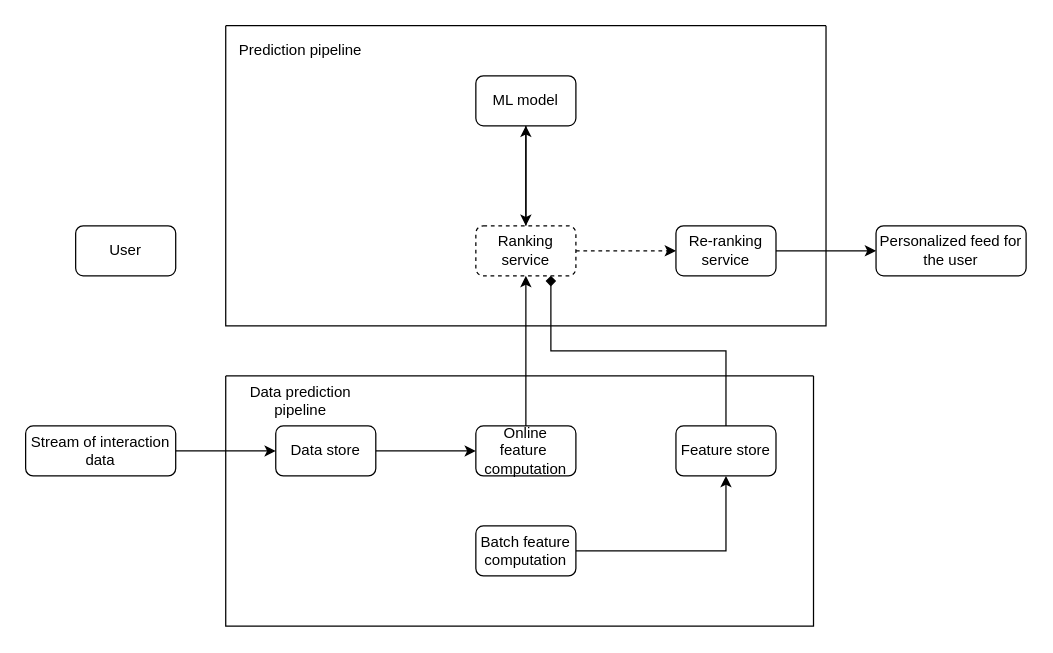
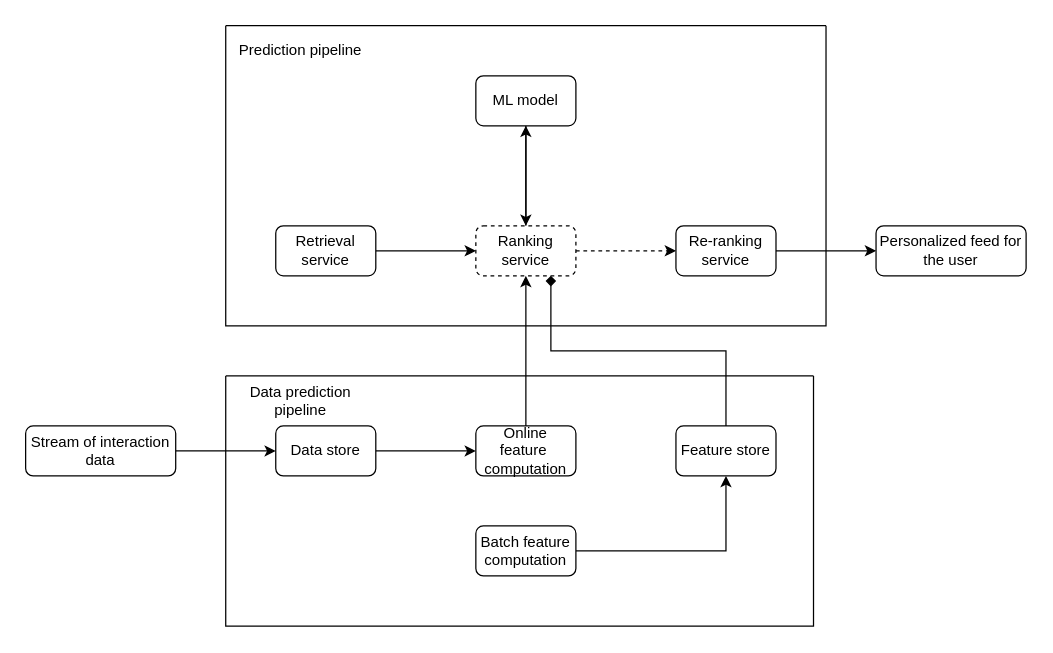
  <mxCell id="0" />
  <mxCell id="1" parent="0" />
  <mxCell id="2" value="" style="swimlane;startSize=0;" parent="1" vertex="1"><mxGeometry x="180" y="20" width="480" height="240" as="geometry" /></mxCell>
+ <mxCell id="3" style="edgeStyle=orthogonalEdgeStyle;rounded=0;orthogonalLoop=1;jettySize=auto;html=1;exitX=1;exitY=0.5;exitDx=0;exitDy=0;entryX=0;entryY=0.5;entryDx=0;entryDy=0;" parent="2" source="4" target="7" edge="1"><mxGeometry relative="1" as="geometry" /></mxCell>
+ <mxCell id="4" value="Retrieval service" style="rounded=1;whiteSpace=wrap;html=1;" parent="2" vertex="1"><mxGeometry x="40" y="160" width="80" height="40" as="geometry" /></mxCell>
  <mxCell id="5" style="edgeStyle=orthogonalEdgeStyle;rounded=0;orthogonalLoop=1;jettySize=auto;html=1;exitX=1;exitY=0.5;exitDx=0;exitDy=0;entryX=0;entryY=0.5;entryDx=0;entryDy=0;dashed=1;" parent="2" source="7" target="8" edge="1"><mxGeometry relative="1" as="geometry" /></mxCell>
  <mxCell id="6" style="edgeStyle=orthogonalEdgeStyle;rounded=0;orthogonalLoop=1;jettySize=auto;html=1;exitX=0.5;exitY=0;exitDx=0;exitDy=0;" parent="2" source="7" target="10" edge="1"><mxGeometry relative="1" as="geometry" /></mxCell>
  <mxCell id="7" value="Ranking service" style="rounded=1;whiteSpace=wrap;html=1;dashed=1;" parent="2" vertex="1"><mxGeometry x="200" y="160" width="80" height="40" as="geometry" /></mxCell>
  <mxCell id="8" value="Re-ranking service" style="rounded=1;whiteSpace=wrap;html=1;" parent="2" vertex="1"><mxGeometry x="360" y="160" width="80" height="40" as="geometry" /></mxCell>
  <mxCell id="9" style="edgeStyle=orthogonalEdgeStyle;rounded=0;orthogonalLoop=1;jettySize=auto;html=1;exitX=0.5;exitY=1;exitDx=0;exitDy=0;" parent="2" source="10" target="7" edge="1"><mxGeometry relative="1" as="geometry" /></mxCell>
  <mxCell id="10" value="ML model" style="rounded=1;whiteSpace=wrap;html=1;" parent="2" vertex="1"><mxGeometry x="200" y="40" width="80" height="40" as="geometry" /></mxCell>
  <mxCell id="11" value="Prediction pipeline" style="text;html=1;align=center;verticalAlign=middle;whiteSpace=wrap;rounded=0;" parent="2" vertex="1"><mxGeometry width="120" height="40" as="geometry" /></mxCell>
- <mxCell id="12" value="User" style="rounded=1;whiteSpace=wrap;html=1;" parent="1" vertex="1"><mxGeometry x="60" y="180" width="80" height="40" as="geometry" /></mxCell>
  <mxCell id="13" value="Personalized feed for the user" style="rounded=1;whiteSpace=wrap;html=1;" parent="1" vertex="1"><mxGeometry x="700" y="180" width="120" height="40" as="geometry" /></mxCell>
  <mxCell id="14" value="" style="swimlane;startSize=0;" parent="1" vertex="1"><mxGeometry x="180" y="300" width="470" height="200" as="geometry" /></mxCell>
  <mxCell id="15" style="edgeStyle=orthogonalEdgeStyle;rounded=0;orthogonalLoop=1;jettySize=auto;html=1;exitX=1;exitY=0.5;exitDx=0;exitDy=0;entryX=0;entryY=0.5;entryDx=0;entryDy=0;" parent="14" source="16" target="17" edge="1"><mxGeometry relative="1" as="geometry" /></mxCell>
  <mxCell id="16" value="Data store" style="rounded=1;whiteSpace=wrap;html=1;" parent="14" vertex="1"><mxGeometry x="40" y="40" width="80" height="40" as="geometry" /></mxCell>
  <mxCell id="17" value="Online feature&amp;nbsp; computation" style="rounded=1;whiteSpace=wrap;html=1;" parent="14" vertex="1"><mxGeometry x="200" y="40" width="80" height="40" as="geometry" /></mxCell>
  <mxCell id="18" value="Feature store" style="rounded=1;whiteSpace=wrap;html=1;" parent="14" vertex="1"><mxGeometry x="360" y="40" width="80" height="40" as="geometry" /></mxCell>
  <mxCell id="19" style="edgeStyle=orthogonalEdgeStyle;rounded=0;orthogonalLoop=1;jettySize=auto;html=1;exitX=1;exitY=0.5;exitDx=0;exitDy=0;" parent="14" source="20" target="18" edge="1"><mxGeometry relative="1" as="geometry" /></mxCell>
  <mxCell id="20" value="Batch feature computation" style="rounded=1;whiteSpace=wrap;html=1;" parent="14" vertex="1"><mxGeometry x="200" y="120" width="80" height="40" as="geometry" /></mxCell>
  <mxCell id="21" value="Data prediction pipeline" style="text;html=1;align=center;verticalAlign=middle;whiteSpace=wrap;rounded=0;" parent="14" vertex="1"><mxGeometry width="120" height="40" as="geometry" /></mxCell>
  <mxCell id="22" style="edgeStyle=orthogonalEdgeStyle;rounded=0;orthogonalLoop=1;jettySize=auto;html=1;exitX=1;exitY=0.5;exitDx=0;exitDy=0;entryX=0;entryY=0.5;entryDx=0;entryDy=0;" edge="1" parent="1" source="23" target="16"><mxGeometry relative="1" as="geometry" /></mxCell>
  <mxCell id="23" value="Stream of interaction data" style="rounded=1;whiteSpace=wrap;html=1;" parent="1" vertex="1"><mxGeometry x="20" y="340" width="120" height="40" as="geometry" /></mxCell>
  <mxCell id="24" style="edgeStyle=orthogonalEdgeStyle;rounded=0;orthogonalLoop=1;jettySize=auto;html=1;exitX=0.5;exitY=0;exitDx=0;exitDy=0;" parent="1" source="17" target="7" edge="1"><mxGeometry relative="1" as="geometry" /></mxCell>
  <mxCell id="25" style="edgeStyle=orthogonalEdgeStyle;rounded=0;orthogonalLoop=1;jettySize=auto;html=1;exitX=0.5;exitY=0;exitDx=0;exitDy=0;entryX=0.75;entryY=1;entryDx=0;entryDy=0;endArrow=diamond;" parent="1" source="18" target="7" edge="1"><mxGeometry relative="1" as="geometry" /></mxCell>
  <mxCell id="26" style="edgeStyle=orthogonalEdgeStyle;rounded=0;orthogonalLoop=1;jettySize=auto;html=1;exitX=1;exitY=0.5;exitDx=0;exitDy=0;entryX=0;entryY=0.5;entryDx=0;entryDy=0;" edge="1" parent="1" source="8" target="13"><mxGeometry relative="1" as="geometry" /></mxCell>
